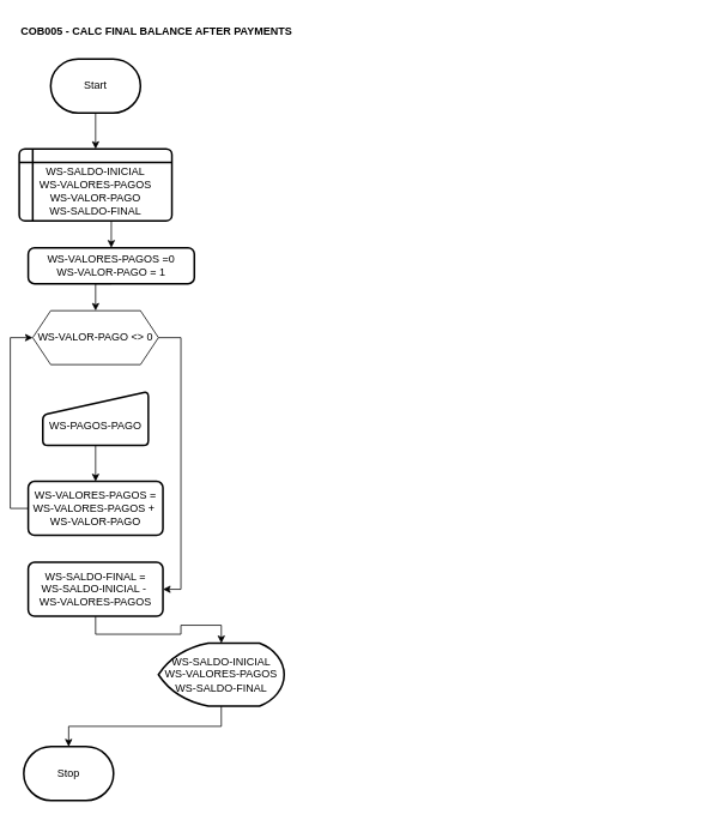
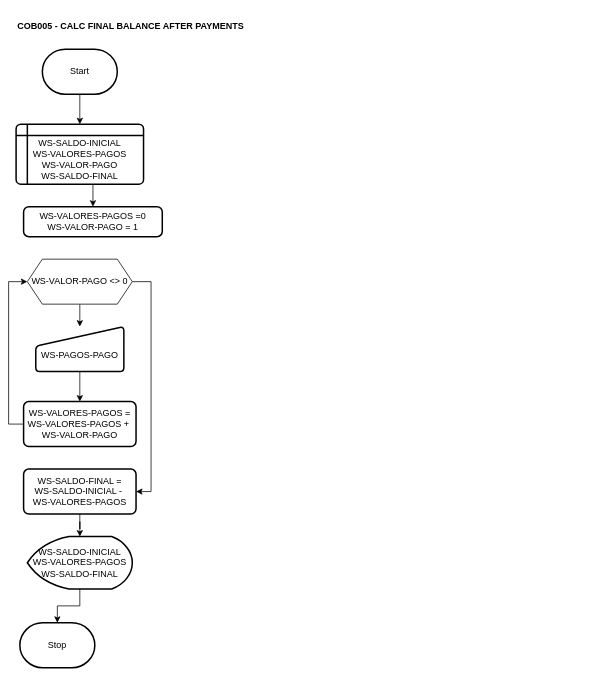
  <mxCell id="0" />
  <mxCell id="1" parent="0" />
  <mxCell id="2" value="COB005 -&amp;nbsp;&lt;strong&gt;CALC FINAL BALANCE AFTER PAYMENTS&lt;/strong&gt;" style="text;html=1;align=left;verticalAlign=middle;whiteSpace=wrap;rounded=0;fontStyle=1" parent="1" vertex="1"><mxGeometry x="21" y="20" width="760" height="30" as="geometry" /></mxCell>
  <mxCell id="3" style="edgeStyle=orthogonalEdgeStyle;rounded=0;orthogonalLoop=1;jettySize=auto;html=1;exitX=0.5;exitY=1;exitDx=0;exitDy=0;exitPerimeter=0;entryX=0.5;entryY=0;entryDx=0;entryDy=0;" parent="1" source="4" target="7" edge="1"><mxGeometry relative="1" as="geometry"><mxPoint x="105.97" y="165" as="targetPoint" /></mxGeometry></mxCell>
  <mxCell id="4" value="Start" style="strokeWidth=2;html=1;shape=mxgraph.flowchart.terminator;whiteSpace=wrap;" parent="1" vertex="1"><mxGeometry x="55.97" y="65" width="100" height="60" as="geometry" /></mxCell>
  <mxCell id="5" value="Stop" style="strokeWidth=2;html=1;shape=mxgraph.flowchart.terminator;whiteSpace=wrap;" parent="1" vertex="1"><mxGeometry x="25.97" y="830" width="100" height="60" as="geometry" /></mxCell>
  <mxCell id="6" style="edgeStyle=orthogonalEdgeStyle;rounded=0;orthogonalLoop=1;jettySize=auto;html=1;exitX=0.5;exitY=1;exitDx=0;exitDy=0;entryX=0.5;entryY=0;entryDx=0;entryDy=0;" edge="1" parent="1" source="7" target="9"><mxGeometry relative="1" as="geometry" /></mxCell>
  <mxCell id="7" value="&lt;div&gt;&lt;br&gt;&lt;/div&gt;&lt;div&gt;WS-SALDO-INICIAL&lt;div&gt;WS-VALORES-PAGOS&lt;/div&gt;&lt;div&gt;WS-VALOR-PAGO&lt;/div&gt;&lt;div&gt;WS-SALDO-FINAL&lt;/div&gt;&lt;/div&gt;" style="shape=internalStorage;whiteSpace=wrap;html=1;dx=15;dy=15;rounded=1;arcSize=8;strokeWidth=2;" parent="1" vertex="1"><mxGeometry x="20.97" y="165" width="170" height="80" as="geometry" /></mxCell>
- <mxCell id="8" style="edgeStyle=orthogonalEdgeStyle;rounded=0;orthogonalLoop=1;jettySize=auto;html=1;exitX=0.5;exitY=1;exitDx=0;exitDy=0;entryX=0.5;entryY=0;entryDx=0;entryDy=0;" edge="1" parent="1" source="9" target="12"><mxGeometry relative="1" as="geometry" /></mxCell>
  <mxCell id="9" value="&lt;div&gt;WS-VALORES-PAGOS =0&lt;/div&gt;WS-VALOR-PAGO = 1" style="rounded=1;whiteSpace=wrap;html=1;absoluteArcSize=1;arcSize=14;strokeWidth=2;" vertex="1" parent="1"><mxGeometry x="30.97" y="275" width="185" height="40" as="geometry" /></mxCell>
+ <mxCell id="10" style="edgeStyle=orthogonalEdgeStyle;rounded=0;orthogonalLoop=1;jettySize=auto;html=1;exitX=0.5;exitY=1;exitDx=0;exitDy=0;entryX=0.5;entryY=0;entryDx=0;entryDy=0;" edge="1" parent="1" source="12" target="14"><mxGeometry relative="1" as="geometry" /></mxCell>
  <mxCell id="11" style="edgeStyle=orthogonalEdgeStyle;rounded=0;orthogonalLoop=1;jettySize=auto;html=1;exitX=1;exitY=0.5;exitDx=0;exitDy=0;entryX=1;entryY=0.5;entryDx=0;entryDy=0;" edge="1" parent="1" source="12" target="18"><mxGeometry relative="1" as="geometry" /></mxCell>
  <mxCell id="12" value="WS-VALOR-PAGO &amp;lt;&amp;gt; 0" style="shape=hexagon;perimeter=hexagonPerimeter2;whiteSpace=wrap;html=1;fixedSize=1;" vertex="1" parent="1"><mxGeometry x="35.97" y="345" width="140" height="60" as="geometry" /></mxCell>
  <mxCell id="13" style="edgeStyle=orthogonalEdgeStyle;rounded=0;orthogonalLoop=1;jettySize=auto;html=1;exitX=0.5;exitY=1;exitDx=0;exitDy=0;entryX=0.5;entryY=0;entryDx=0;entryDy=0;" edge="1" parent="1" source="14" target="16"><mxGeometry relative="1" as="geometry" /></mxCell>
  <mxCell id="14" value="&lt;div&gt;&lt;br&gt;&lt;/div&gt;WS-PAGOS-PAGO" style="html=1;strokeWidth=2;shape=manualInput;whiteSpace=wrap;rounded=1;size=26;arcSize=11;" vertex="1" parent="1"><mxGeometry x="47.22" y="435" width="117.5" height="60" as="geometry" /></mxCell>
  <mxCell id="15" style="edgeStyle=orthogonalEdgeStyle;rounded=0;orthogonalLoop=1;jettySize=auto;html=1;exitX=0;exitY=0.5;exitDx=0;exitDy=0;entryX=0;entryY=0.5;entryDx=0;entryDy=0;" edge="1" parent="1" source="16" target="12"><mxGeometry relative="1" as="geometry" /></mxCell>
  <mxCell id="16" value="WS-VALORES-PAGOS = WS-VALORES-PAGOS +&amp;nbsp;&lt;div&gt;WS-VALOR-PAGO&lt;/div&gt;" style="rounded=1;whiteSpace=wrap;html=1;absoluteArcSize=1;arcSize=14;strokeWidth=2;" vertex="1" parent="1"><mxGeometry x="30.97" y="535" width="150" height="60" as="geometry" /></mxCell>
  <mxCell id="17" style="edgeStyle=orthogonalEdgeStyle;rounded=0;orthogonalLoop=1;jettySize=auto;html=1;exitX=0.5;exitY=1;exitDx=0;exitDy=0;" edge="1" parent="1" source="18" target="19"><mxGeometry relative="1" as="geometry" /></mxCell>
  <mxCell id="18" value="WS-SALDO-FINAL =&lt;div&gt;WS-SALDO-INICIAL -&amp;nbsp;&lt;/div&gt;&lt;div&gt;WS-VALORES-PAGOS&lt;/div&gt;" style="rounded=1;whiteSpace=wrap;html=1;absoluteArcSize=1;arcSize=14;strokeWidth=2;" vertex="1" parent="1"><mxGeometry x="30.97" y="625" width="150" height="60" as="geometry" /></mxCell>
- <mxCell id="19" value="&lt;div&gt;&lt;span style=&quot;background-color: transparent; color: light-dark(rgb(0, 0, 0), rgb(255, 255, 255));&quot;&gt;WS-SALDO-INICIAL&lt;/span&gt;&lt;/div&gt;&lt;div&gt;WS-VALORES-PAGOS&lt;/div&gt;&lt;div&gt;&lt;span style=&quot;background-color: transparent; color: light-dark(rgb(0, 0, 0), rgb(255, 255, 255));&quot;&gt;WS-SALDO-FINAL&lt;/span&gt;&lt;/div&gt;" style="strokeWidth=2;html=1;shape=mxgraph.flowchart.display;whiteSpace=wrap;" vertex="1" parent="1"><mxGeometry x="175.97" y="715" width="140" height="70" as="geometry" /></mxCell>
+ <mxCell id="19" value="&lt;div&gt;&lt;span style=&quot;background-color: transparent; color: light-dark(rgb(0, 0, 0), rgb(255, 255, 255));&quot;&gt;WS-SALDO-INICIAL&lt;/span&gt;&lt;/div&gt;&lt;div&gt;WS-VALORES-PAGOS&lt;/div&gt;&lt;div&gt;&lt;span style=&quot;background-color: transparent; color: light-dark(rgb(0, 0, 0), rgb(255, 255, 255));&quot;&gt;WS-SALDO-FINAL&lt;/span&gt;&lt;/div&gt;" style="strokeWidth=2;html=1;shape=mxgraph.flowchart.display;whiteSpace=wrap;" vertex="1" parent="1"><mxGeometry x="35.97" y="715" width="140" height="70" as="geometry" /></mxCell>
  <mxCell id="20" style="edgeStyle=orthogonalEdgeStyle;rounded=0;orthogonalLoop=1;jettySize=auto;html=1;exitX=0.5;exitY=1;exitDx=0;exitDy=0;exitPerimeter=0;entryX=0.5;entryY=0;entryDx=0;entryDy=0;entryPerimeter=0;" edge="1" parent="1" source="19" target="5"><mxGeometry relative="1" as="geometry" /></mxCell>
